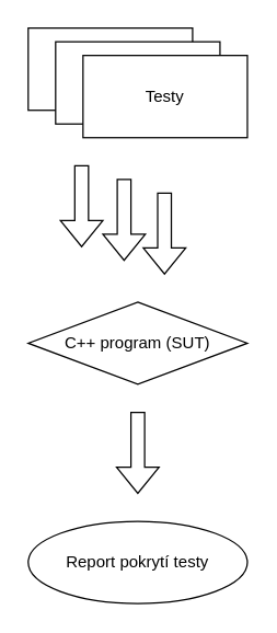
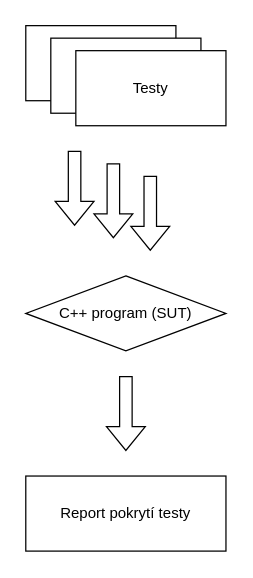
  <mxCell id="0" />
  <mxCell id="1" parent="0" />
  <mxCell id="2" value="C++ program (SUT)" style="rhombus;whiteSpace=wrap;html=1;" parent="1" vertex="1"><mxGeometry x="20" y="220" width="160" height="60" as="geometry" /></mxCell>
  <mxCell id="3" value="Testy" style="rounded=0;whiteSpace=wrap;html=1;" parent="1" vertex="1"><mxGeometry x="20" y="20" width="120" height="60" as="geometry" /></mxCell>
  <mxCell id="4" value="" style="shape=flexArrow;endArrow=classic;html=1;rounded=0;" parent="1" edge="1"><mxGeometry width="50" height="50" relative="1" as="geometry"><mxPoint x="100" y="300" as="sourcePoint" /><mxPoint x="100" y="360" as="targetPoint" /></mxGeometry></mxCell>
- <mxCell id="5" value="Report pokrytí testy" style="ellipse;whiteSpace=wrap;html=1;" parent="1" vertex="1"><mxGeometry x="20" y="380" width="160" height="60" as="geometry" /></mxCell>
+ <mxCell id="5" value="Report pokrytí testy" style="rounded=0;whiteSpace=wrap;html=1;" parent="1" vertex="1"><mxGeometry x="20" y="380" width="160" height="60" as="geometry" /></mxCell>
  <mxCell id="6" value="Testy" style="rounded=0;whiteSpace=wrap;html=1;" vertex="1" parent="1"><mxGeometry x="40" y="30" width="120" height="60" as="geometry" /></mxCell>
  <mxCell id="7" value="Testy" style="rounded=0;whiteSpace=wrap;html=1;" vertex="1" parent="1"><mxGeometry x="60" y="40" width="120" height="60" as="geometry" /></mxCell>
  <mxCell id="8" value="" style="shape=flexArrow;endArrow=classic;html=1;rounded=0;" edge="1" parent="1"><mxGeometry width="50" height="50" relative="1" as="geometry"><mxPoint x="59" y="120" as="sourcePoint" /><mxPoint x="59" y="180" as="targetPoint" /></mxGeometry></mxCell>
  <mxCell id="9" value="" style="shape=flexArrow;endArrow=classic;html=1;rounded=0;" edge="1" parent="1"><mxGeometry width="50" height="50" relative="1" as="geometry"><mxPoint x="90" y="130" as="sourcePoint" /><mxPoint x="90" y="190" as="targetPoint" /></mxGeometry></mxCell>
  <mxCell id="10" value="" style="shape=flexArrow;endArrow=classic;html=1;rounded=0;" edge="1" parent="1"><mxGeometry width="50" height="50" relative="1" as="geometry"><mxPoint x="119.5" y="140" as="sourcePoint" /><mxPoint x="119.5" y="200" as="targetPoint" /></mxGeometry></mxCell>
